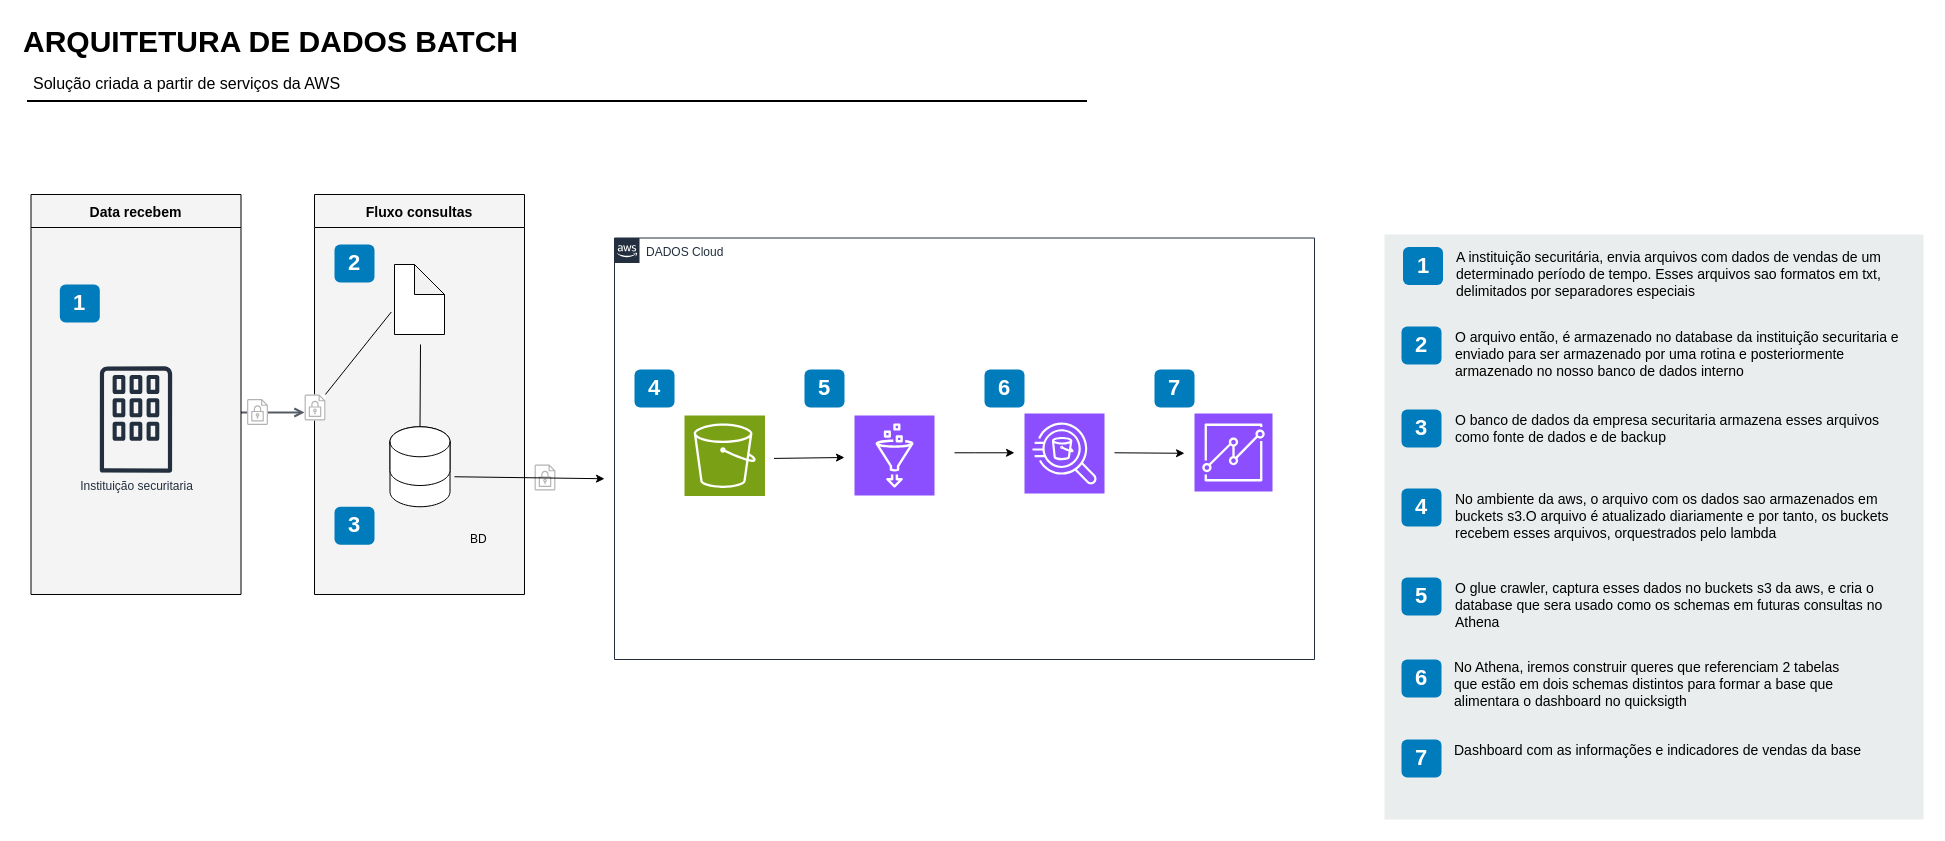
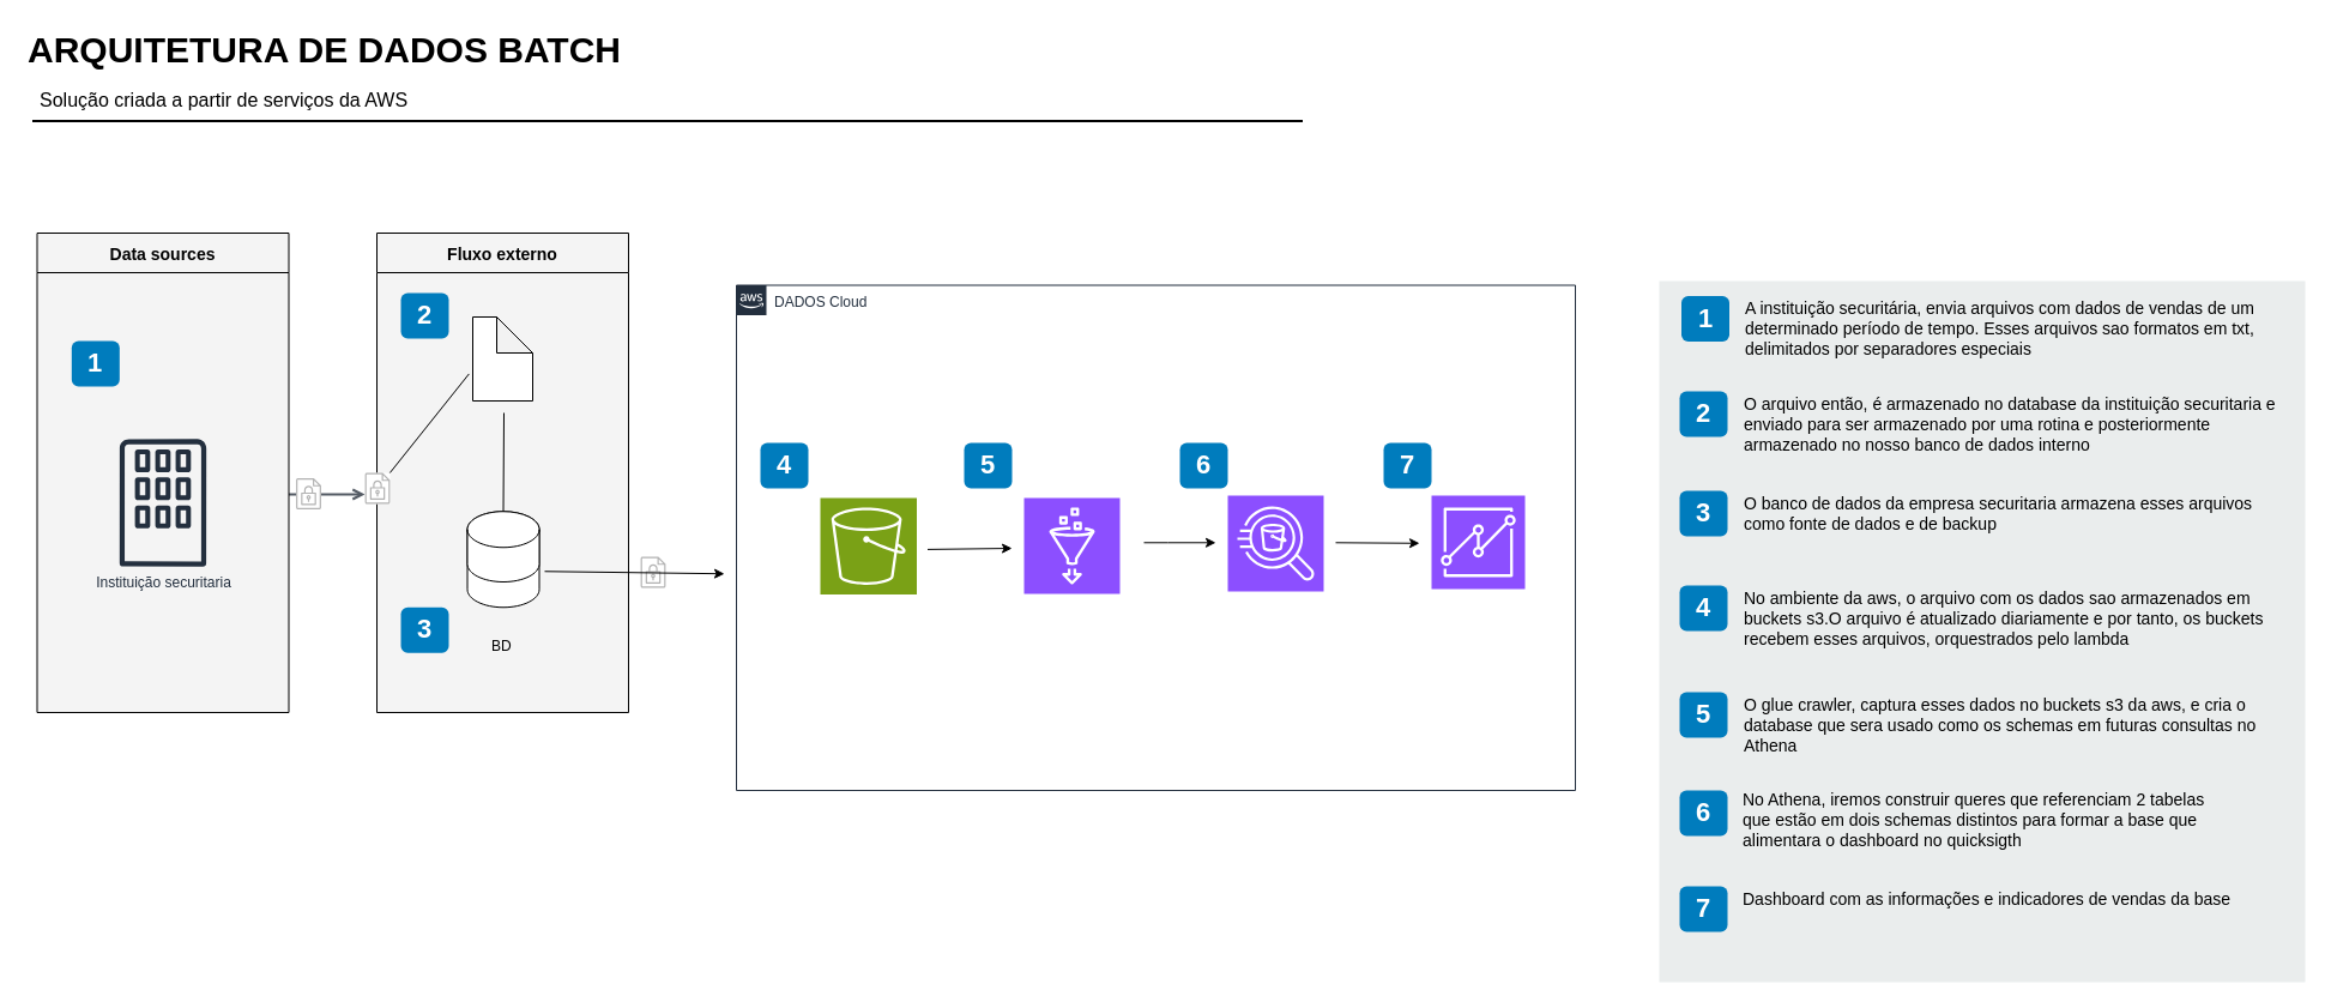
  <mxCell id="0" />
  <mxCell id="1" parent="0" />
  <mxCell id="2" value="DADOS Cloud" style="points=[[0,0],[0.25,0],[0.5,0],[0.75,0],[1,0],[1,0.25],[1,0.5],[1,0.75],[1,1],[0.75,1],[0.5,1],[0.25,1],[0,1],[0,0.75],[0,0.5],[0,0.25]];outlineConnect=0;gradientColor=none;html=1;whiteSpace=wrap;fontSize=12;fontStyle=0;shape=mxgraph.aws4.group;grIcon=mxgraph.aws4.group_aws_cloud_alt;strokeColor=#232F3E;fillColor=none;verticalAlign=top;align=left;spacingLeft=30;fontColor=#232F3E;dashed=0;labelBackgroundColor=none;container=1;pointerEvents=0;collapsible=0;recursiveResize=0;" vertex="1" parent="1"><mxGeometry x="614" y="237.5" width="700" height="421.5" as="geometry" /></mxCell>
  <mxCell id="3" value="" style="sketch=0;points=[[0,0,0],[0.25,0,0],[0.5,0,0],[0.75,0,0],[1,0,0],[0,1,0],[0.25,1,0],[0.5,1,0],[0.75,1,0],[1,1,0],[0,0.25,0],[0,0.5,0],[0,0.75,0],[1,0.25,0],[1,0.5,0],[1,0.75,0]];outlineConnect=0;fontColor=#232F3E;fillColor=#8C4FFF;strokeColor=#ffffff;dashed=0;verticalLabelPosition=bottom;verticalAlign=top;align=center;html=1;fontSize=12;fontStyle=0;aspect=fixed;shape=mxgraph.aws4.resourceIcon;resIcon=mxgraph.aws4.glue;" vertex="1" parent="2"><mxGeometry x="240" y="177.5" width="80" height="80" as="geometry" /></mxCell>
  <mxCell id="4" value="" style="sketch=0;points=[[0,0,0],[0.25,0,0],[0.5,0,0],[0.75,0,0],[1,0,0],[0,1,0],[0.25,1,0],[0.5,1,0],[0.75,1,0],[1,1,0],[0,0.25,0],[0,0.5,0],[0,0.75,0],[1,0.25,0],[1,0.5,0],[1,0.75,0]];outlineConnect=0;fontColor=#232F3E;fillColor=#7AA116;strokeColor=#ffffff;dashed=0;verticalLabelPosition=bottom;verticalAlign=top;align=center;html=1;fontSize=12;fontStyle=0;aspect=fixed;shape=mxgraph.aws4.resourceIcon;resIcon=mxgraph.aws4.s3;" vertex="1" parent="2"><mxGeometry x="70" y="177.5" width="80.5" height="80.5" as="geometry" /></mxCell>
  <mxCell id="5" value="4" style="rounded=1;whiteSpace=wrap;html=1;fillColor=#007CBD;strokeColor=none;fontColor=#FFFFFF;fontStyle=1;fontSize=22;labelBackgroundColor=none;" vertex="1" parent="2"><mxGeometry x="20" y="131.5" width="40" height="38" as="geometry" /></mxCell>
  <mxCell id="6" value="5" style="rounded=1;whiteSpace=wrap;html=1;fillColor=#007CBD;strokeColor=none;fontColor=#FFFFFF;fontStyle=1;fontSize=22;labelBackgroundColor=none;" vertex="1" parent="2"><mxGeometry x="190" y="131.5" width="40" height="38" as="geometry" /></mxCell>
  <mxCell id="7" value="" style="endArrow=classic;html=1;rounded=0;" edge="1" parent="2"><mxGeometry width="50" height="50" relative="1" as="geometry"><mxPoint x="159.5" y="220.41" as="sourcePoint" /><mxPoint x="230" y="219.5" as="targetPoint" /><Array as="points" /></mxGeometry></mxCell>
  <mxCell id="8" value="" style="sketch=0;points=[[0,0,0],[0.25,0,0],[0.5,0,0],[0.75,0,0],[1,0,0],[0,1,0],[0.25,1,0],[0.5,1,0],[0.75,1,0],[1,1,0],[0,0.25,0],[0,0.5,0],[0,0.75,0],[1,0.25,0],[1,0.5,0],[1,0.75,0]];outlineConnect=0;fontColor=#232F3E;fillColor=#8C4FFF;strokeColor=#ffffff;dashed=0;verticalLabelPosition=bottom;verticalAlign=top;align=center;html=1;fontSize=12;fontStyle=0;aspect=fixed;shape=mxgraph.aws4.resourceIcon;resIcon=mxgraph.aws4.athena;" vertex="1" parent="2"><mxGeometry x="410" y="175.5" width="80" height="80" as="geometry" /></mxCell>
  <mxCell id="9" value="6" style="rounded=1;whiteSpace=wrap;html=1;fillColor=#007CBD;strokeColor=none;fontColor=#FFFFFF;fontStyle=1;fontSize=22;labelBackgroundColor=none;" vertex="1" parent="2"><mxGeometry x="370" y="131.5" width="40" height="38" as="geometry" /></mxCell>
  <mxCell id="10" value="" style="endArrow=classic;html=1;rounded=0;" edge="1" parent="2"><mxGeometry width="50" height="50" relative="1" as="geometry"><mxPoint x="340" y="214.79" as="sourcePoint" /><mxPoint x="400" y="214.79" as="targetPoint" /><Array as="points"><mxPoint x="360" y="214.79" /></Array></mxGeometry></mxCell>
  <mxCell id="11" value="" style="sketch=0;points=[[0,0,0],[0.25,0,0],[0.5,0,0],[0.75,0,0],[1,0,0],[0,1,0],[0.25,1,0],[0.5,1,0],[0.75,1,0],[1,1,0],[0,0.25,0],[0,0.5,0],[0,0.75,0],[1,0.25,0],[1,0.5,0],[1,0.75,0]];outlineConnect=0;fontColor=#232F3E;fillColor=#8C4FFF;strokeColor=#ffffff;dashed=0;verticalLabelPosition=bottom;verticalAlign=top;align=center;html=1;fontSize=12;fontStyle=0;aspect=fixed;shape=mxgraph.aws4.resourceIcon;resIcon=mxgraph.aws4.quicksight;" vertex="1" parent="2"><mxGeometry x="580" y="175.5" width="78" height="78" as="geometry" /></mxCell>
  <mxCell id="12" value="" style="endArrow=classic;html=1;rounded=0;entryX=0;entryY=0.5;entryDx=0;entryDy=0;entryPerimeter=0;" edge="1" parent="2"><mxGeometry width="50" height="50" relative="1" as="geometry"><mxPoint x="500" y="214.79" as="sourcePoint" /><mxPoint x="570" y="215.29" as="targetPoint" /><Array as="points" /></mxGeometry></mxCell>
  <mxCell id="13" value="7" style="rounded=1;whiteSpace=wrap;html=1;fillColor=#007CBD;strokeColor=none;fontColor=#FFFFFF;fontStyle=1;fontSize=22;labelBackgroundColor=none;" vertex="1" parent="2"><mxGeometry x="540" y="131.5" width="40" height="38" as="geometry" /></mxCell>
  <mxCell id="14" style="edgeStyle=elbowEdgeStyle;rounded=0;orthogonalLoop=1;jettySize=auto;html=1;endArrow=open;endFill=0;strokeColor=#545B64;strokeWidth=2;fontSize=14;" edge="1" parent="1"><mxGeometry relative="1" as="geometry"><mxPoint x="234" y="412" as="sourcePoint" /><mxPoint x="304" y="412" as="targetPoint" /></mxGeometry></mxCell>
  <mxCell id="15" value="" style="rounded=0;whiteSpace=wrap;html=1;fillColor=#EAEDED;fontSize=22;fontColor=#FFFFFF;strokeColor=none;labelBackgroundColor=none;" vertex="1" parent="1"><mxGeometry x="1384" y="234" width="539" height="585" as="geometry" /></mxCell>
  <mxCell id="16" value="1" style="rounded=1;whiteSpace=wrap;html=1;fillColor=#007CBD;strokeColor=none;fontColor=#FFFFFF;fontStyle=1;fontSize=22;labelBackgroundColor=none;" vertex="1" parent="1"><mxGeometry x="1402.5" y="246.5" width="40" height="38" as="geometry" /></mxCell>
  <mxCell id="17" value="2" style="rounded=1;whiteSpace=wrap;html=1;fillColor=#007CBD;strokeColor=none;fontColor=#FFFFFF;fontStyle=1;fontSize=22;labelBackgroundColor=none;" vertex="1" parent="1"><mxGeometry x="1401" y="326" width="40" height="38" as="geometry" /></mxCell>
  <mxCell id="18" value="3" style="rounded=1;whiteSpace=wrap;html=1;fillColor=#007CBD;strokeColor=none;fontColor=#FFFFFF;fontStyle=1;fontSize=22;labelBackgroundColor=none;" vertex="1" parent="1"><mxGeometry x="1401" y="409" width="40" height="38" as="geometry" /></mxCell>
  <mxCell id="19" value="4" style="rounded=1;whiteSpace=wrap;html=1;fillColor=#007CBD;strokeColor=none;fontColor=#FFFFFF;fontStyle=1;fontSize=22;labelBackgroundColor=none;" vertex="1" parent="1"><mxGeometry x="1401" y="488" width="40" height="38" as="geometry" /></mxCell>
  <mxCell id="20" value="5" style="rounded=1;whiteSpace=wrap;html=1;fillColor=#007CBD;strokeColor=none;fontColor=#FFFFFF;fontStyle=1;fontSize=22;labelBackgroundColor=none;" vertex="1" parent="1"><mxGeometry x="1401" y="577" width="40" height="38" as="geometry" /></mxCell>
  <mxCell id="21" value="6" style="rounded=1;whiteSpace=wrap;html=1;fillColor=#007CBD;strokeColor=none;fontColor=#FFFFFF;fontStyle=1;fontSize=22;labelBackgroundColor=none;" vertex="1" parent="1"><mxGeometry x="1401" y="659" width="40" height="38" as="geometry" /></mxCell>
  <mxCell id="22" value="7" style="rounded=1;whiteSpace=wrap;html=1;fillColor=#007CBD;strokeColor=none;fontColor=#FFFFFF;fontStyle=1;fontSize=22;labelBackgroundColor=none;" vertex="1" parent="1"><mxGeometry x="1401" y="739" width="40" height="38" as="geometry" /></mxCell>
  <mxCell id="23" value="ARQUITETURA DE DADOS BATCH" style="text;html=1;resizable=0;points=[];autosize=1;align=left;verticalAlign=top;spacingTop=-4;fontSize=30;fontStyle=1;labelBackgroundColor=none;" vertex="1" parent="1"><mxGeometry x="20.5" y="20.5" width="510" height="40" as="geometry" /></mxCell>
  <mxCell id="24" value="Solução criada a partir de serviços da AWS" style="text;html=1;resizable=0;points=[];autosize=1;align=left;verticalAlign=top;spacingTop=-4;fontSize=16;labelBackgroundColor=none;" vertex="1" parent="1"><mxGeometry x="30.5" y="70.5" width="330" height="30" as="geometry" /></mxCell>
  <mxCell id="25" value="" style="line;strokeWidth=2;html=1;fontSize=14;labelBackgroundColor=none;" vertex="1" parent="1"><mxGeometry x="26.5" y="95.5" width="1060" height="10" as="geometry" /></mxCell>
  <mxCell id="26" value="A instituição securitária, envia arquivos com dados de vendas de um determinado período de tempo. Esses arquivos sao formatos em txt, delimitados por separadores especiais" style="text;html=1;align=left;verticalAlign=top;spacingTop=-4;fontSize=14;labelBackgroundColor=none;whiteSpace=wrap;" vertex="1" parent="1"><mxGeometry x="1454" y="246" width="449" height="118" as="geometry" /></mxCell>
  <mxCell id="27" value="&lt;span&gt;O arquivo então, é armazenado no database da instituição&amp;nbsp;&lt;/span&gt;securitaria e enviado para ser armazenado por uma rotina e posteriormente armazenado no nosso banco de dados interno" style="text;html=1;align=left;verticalAlign=top;spacingTop=-4;fontSize=14;labelBackgroundColor=none;whiteSpace=wrap;" vertex="1" parent="1"><mxGeometry x="1453" y="326" width="450" height="115" as="geometry" /></mxCell>
  <mxCell id="28" value="O banco de dados da empresa securitaria armazena esses arquivos como fonte de dados e de backup" style="text;html=1;align=left;verticalAlign=top;spacingTop=-4;fontSize=14;labelBackgroundColor=none;whiteSpace=wrap;" vertex="1" parent="1"><mxGeometry x="1453" y="409" width="450" height="117" as="geometry" /></mxCell>
  <mxCell id="29" value="&lt;span&gt;No ambiente da aws, o arquivo com os dados sao armazenados em buckets s3.O arquivo é atualizado diariamente e por&amp;nbsp;&lt;/span&gt;tanto, os buckets recebem esses arquivos, orquestrados pelo lambda&lt;br&gt;&lt;div&gt;&lt;br&gt;&lt;/div&gt;" style="text;html=1;align=left;verticalAlign=top;spacingTop=-4;fontSize=14;labelBackgroundColor=none;whiteSpace=wrap;" vertex="1" parent="1"><mxGeometry x="1453" y="488" width="450" height="121" as="geometry" /></mxCell>
  <mxCell id="30" value="O glue crawler, captura esses dados no buckets s3 da aws, e cria o database que sera usado como os schemas em futuras consultas no Athena&amp;nbsp;" style="text;html=1;align=left;verticalAlign=top;spacingTop=-4;fontSize=14;labelBackgroundColor=none;whiteSpace=wrap;" vertex="1" parent="1"><mxGeometry x="1453" y="577" width="449" height="114" as="geometry" /></mxCell>
  <mxCell id="31" value="&lt;span&gt;No Athena, iremos construir queres que referenciam 2 tabelas que&amp;nbsp;&lt;/span&gt;estão em dois schemas distintos para formar a base que alimentara o dashboard no quicksigth" style="text;html=1;align=left;verticalAlign=top;spacingTop=-4;fontSize=14;labelBackgroundColor=none;whiteSpace=wrap;" vertex="1" parent="1"><mxGeometry x="1452" y="656" width="450" height="118" as="geometry" /></mxCell>
  <mxCell id="32" value="&lt;span&gt;Dashboard com as informações e indicadores de vendas da base&lt;/span&gt;" style="text;html=1;align=left;verticalAlign=top;spacingTop=-4;fontSize=14;labelBackgroundColor=none;whiteSpace=wrap;" vertex="1" parent="1"><mxGeometry x="1452" y="739" width="449" height="55" as="geometry" /></mxCell>
- <mxCell id="33" value="Data recebem" style="swimlane;fontSize=14;align=center;swimlaneFillColor=#f4f4f4;fillColor=#f4f4f4;startSize=33;container=1;pointerEvents=0;collapsible=0;recursiveResize=0;" vertex="1" parent="1"><mxGeometry x="30.5" y="194" width="210" height="400" as="geometry" /></mxCell>
+ <mxCell id="33" value="Data sources" style="swimlane;fontSize=14;align=center;swimlaneFillColor=#f4f4f4;fillColor=#f4f4f4;startSize=33;container=1;pointerEvents=0;collapsible=0;recursiveResize=0;" vertex="1" parent="1"><mxGeometry x="30.5" y="194" width="210" height="400" as="geometry" /></mxCell>
  <mxCell id="34" value="Instituição securitaria&lt;div&gt;&lt;br&gt;&lt;/div&gt;" style="outlineConnect=0;fontColor=#232F3E;gradientColor=none;fillColor=#232F3E;strokeColor=none;dashed=0;verticalLabelPosition=bottom;verticalAlign=top;align=center;html=1;fontSize=12;fontStyle=0;aspect=fixed;pointerEvents=1;shape=mxgraph.aws4.corporate_data_center;labelBackgroundColor=none;" vertex="1" parent="33"><mxGeometry x="68.82" y="171.75" width="72.36" height="106.5" as="geometry" /></mxCell>
  <mxCell id="35" value="1" style="rounded=1;whiteSpace=wrap;html=1;fillColor=#007CBD;strokeColor=none;fontColor=#FFFFFF;fontStyle=1;fontSize=22;labelBackgroundColor=none;" vertex="1" parent="33"><mxGeometry x="28.82" y="90" width="40" height="38" as="geometry" /></mxCell>
  <mxCell id="36" value="" style="group" vertex="1" connectable="0" parent="1"><mxGeometry x="246.5" y="398.5" width="21" height="26" as="geometry" /></mxCell>
  <mxCell id="37" value="" style="rounded=0;whiteSpace=wrap;html=1;labelBackgroundColor=#ffffff;fontSize=14;align=center;strokeColor=none;" vertex="1" parent="36"><mxGeometry width="21" height="26" as="geometry" /></mxCell>
  <mxCell id="38" value="" style="outlineConnect=0;fontColor=#232F3E;gradientColor=none;fillColor=#B3B3B3;strokeColor=none;dashed=0;verticalLabelPosition=bottom;verticalAlign=top;align=center;html=1;fontSize=12;fontStyle=0;aspect=fixed;pointerEvents=1;shape=mxgraph.aws4.encrypted_data;labelBackgroundColor=#ffffff;" vertex="1" parent="36"><mxGeometry width="21" height="26" as="geometry" /></mxCell>
  <mxCell id="39" value="" style="group" vertex="1" connectable="0" parent="1"><mxGeometry x="534" y="464" width="21" height="28" as="geometry" /></mxCell>
  <mxCell id="40" value="" style="rounded=0;whiteSpace=wrap;html=1;labelBackgroundColor=#ffffff;fontSize=14;align=center;strokeColor=none;" vertex="1" parent="39"><mxGeometry width="21" height="28" as="geometry" /></mxCell>
  <mxCell id="41" value="" style="outlineConnect=0;fontColor=#232F3E;gradientColor=none;fillColor=#B3B3B3;strokeColor=none;dashed=0;verticalLabelPosition=bottom;verticalAlign=top;align=center;html=1;fontSize=12;fontStyle=0;aspect=fixed;pointerEvents=1;shape=mxgraph.aws4.encrypted_data;labelBackgroundColor=#ffffff;" vertex="1" parent="39"><mxGeometry width="21" height="26" as="geometry" /></mxCell>
- <mxCell id="42" value="Fluxo consultas" style="swimlane;fontSize=14;align=center;swimlaneFillColor=#f4f4f4;fillColor=#f4f4f4;startSize=33;container=1;pointerEvents=0;collapsible=0;recursiveResize=0;" vertex="1" parent="1"><mxGeometry x="314" y="194" width="210" height="400" as="geometry" /></mxCell>
+ <mxCell id="42" value="Fluxo externo" style="swimlane;fontSize=14;align=center;swimlaneFillColor=#f4f4f4;fillColor=#f4f4f4;startSize=33;container=1;pointerEvents=0;collapsible=0;recursiveResize=0;" vertex="1" parent="1"><mxGeometry x="314" y="194" width="210" height="400" as="geometry" /></mxCell>
  <mxCell id="43" value="" style="shape=cylinder3;whiteSpace=wrap;html=1;boundedLbl=1;backgroundOutline=1;size=15;" vertex="1" parent="42"><mxGeometry x="75.5" y="232.25" width="60" height="80" as="geometry" /></mxCell>
  <mxCell id="44" value="" style="shape=cylinder3;whiteSpace=wrap;html=1;boundedLbl=1;backgroundOutline=1;size=15;" vertex="1" parent="42"><mxGeometry x="75.5" y="232.25" width="60" height="58.75" as="geometry" /></mxCell>
- <mxCell id="45" value="BD&amp;nbsp;" style="text;html=1;align=center;verticalAlign=middle;whiteSpace=wrap;rounded=0;" vertex="1" parent="42"><mxGeometry x="135.5" y="330" width="60" height="30" as="geometry" /></mxCell>
+ <mxCell id="45" value="BD&amp;nbsp;" style="text;html=1;align=center;verticalAlign=middle;whiteSpace=wrap;rounded=0;" vertex="1" parent="42"><mxGeometry x="75.5" y="330" width="60" height="30" as="geometry" /></mxCell>
  <mxCell id="46" value="" style="shape=note;whiteSpace=wrap;html=1;backgroundOutline=1;darkOpacity=0.05;" vertex="1" parent="42"><mxGeometry x="80" y="70" width="50" height="70" as="geometry" /></mxCell>
  <mxCell id="47" value="" style="endArrow=none;html=1;rounded=0;exitX=0.5;exitY=0;exitDx=0;exitDy=0;exitPerimeter=0;" edge="1" parent="42" source="44"><mxGeometry width="50" height="50" relative="1" as="geometry"><mxPoint x="60" y="190" as="sourcePoint" /><mxPoint x="106" y="150" as="targetPoint" /></mxGeometry></mxCell>
  <mxCell id="48" value="" style="endArrow=classic;html=1;rounded=0;entryX=0;entryY=0.5;entryDx=0;entryDy=0;entryPerimeter=0;" edge="1" parent="42"><mxGeometry width="50" height="50" relative="1" as="geometry"><mxPoint x="140" y="282.25" as="sourcePoint" /><mxPoint x="290" y="284.25" as="targetPoint" /></mxGeometry></mxCell>
  <mxCell id="49" value="2" style="rounded=1;whiteSpace=wrap;html=1;fillColor=#007CBD;strokeColor=none;fontColor=#FFFFFF;fontStyle=1;fontSize=22;labelBackgroundColor=none;" vertex="1" parent="42"><mxGeometry x="20" y="50" width="40" height="38" as="geometry" /></mxCell>
  <mxCell id="50" value="3" style="rounded=1;whiteSpace=wrap;html=1;fillColor=#007CBD;strokeColor=none;fontColor=#FFFFFF;fontStyle=1;fontSize=22;labelBackgroundColor=none;" vertex="1" parent="42"><mxGeometry x="20" y="312.25" width="40" height="38" as="geometry" /></mxCell>
  <mxCell id="51" value="" style="group" vertex="1" connectable="0" parent="1"><mxGeometry x="304" y="394" width="21" height="26" as="geometry" /></mxCell>
  <mxCell id="52" value="" style="rounded=0;whiteSpace=wrap;html=1;labelBackgroundColor=#ffffff;fontSize=14;align=center;strokeColor=none;" vertex="1" parent="51"><mxGeometry width="21" height="26" as="geometry" /></mxCell>
  <mxCell id="53" value="" style="outlineConnect=0;fontColor=#232F3E;gradientColor=none;fillColor=#B3B3B3;strokeColor=none;dashed=0;verticalLabelPosition=bottom;verticalAlign=top;align=center;html=1;fontSize=12;fontStyle=0;aspect=fixed;pointerEvents=1;shape=mxgraph.aws4.encrypted_data;labelBackgroundColor=#ffffff;" vertex="1" parent="51"><mxGeometry width="21" height="26" as="geometry" /></mxCell>
  <mxCell id="54" value="" style="endArrow=none;html=1;rounded=0;entryX=-0.063;entryY=0.678;entryDx=0;entryDy=0;entryPerimeter=0;" edge="1" parent="1" source="53" target="46"><mxGeometry width="50" height="50" relative="1" as="geometry"><mxPoint x="334" y="384" as="sourcePoint" /><mxPoint x="364" y="354" as="targetPoint" /></mxGeometry></mxCell>
